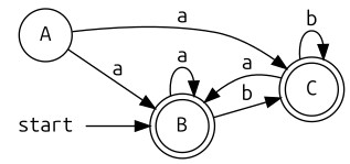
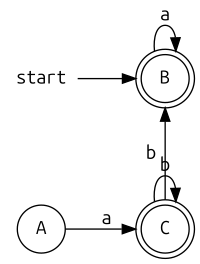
  digraph {
    fontname="Ubuntu Mono"
    rankdir=LR
    node [fontname="Ubuntu Mono" shape=doublecircle]
    edge [fontname="Ubuntu Mono"]
    B [width=0.5]
    C [width=0.5]
    start [height=0 shape=none width=0]
    A [shape=circle width=0.5]
    B -> B [label=a]
-   B -> C [label=b]
-   C -> B [constraint=false label=a]
+   C -> B [constraint=false label=b]
    C -> C [label=b]
    start -> B
-   A -> B [label=a]
    A -> C [label=a]
  }
